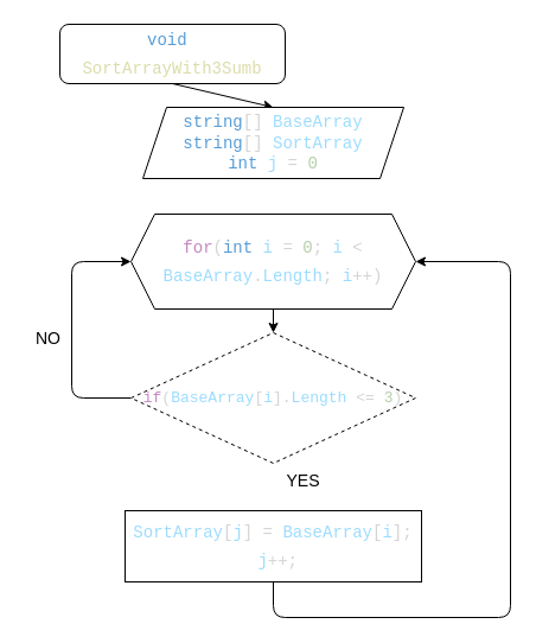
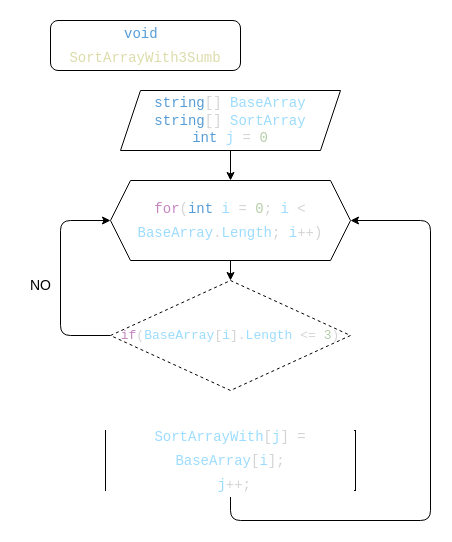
  <mxCell id="0" />
  <mxCell id="1" parent="0" />
- <mxCell id="2" style="edgeStyle=none;html=1;exitX=0.5;exitY=1;exitDx=0;exitDy=0;entryX=0.5;entryY=0;entryDx=0;entryDy=0;fontSize=14;" parent="1" source="3" target="11" edge="1"><mxGeometry relative="1" as="geometry" /></mxCell>
  <mxCell id="3" value="&lt;div style=&quot;color: rgb(212, 212, 212); font-family: Consolas, &amp;quot;Courier New&amp;quot;, monospace; font-size: 14px; line-height: 24px;&quot;&gt;&lt;span style=&quot;color: rgb(86, 156, 214);&quot;&gt;void&amp;nbsp;&lt;br&gt;&lt;/span&gt;&lt;span style=&quot;color: #dcdcaa;&quot;&gt;SortArrayWith3Sumb&lt;/span&gt;&lt;/div&gt;" style="rounded=1;whiteSpace=wrap;html=1;labelBackgroundColor=default;" parent="1" vertex="1"><mxGeometry x="50" y="20" width="190" height="50" as="geometry" /></mxCell>
  <mxCell id="4" style="edgeStyle=none;html=1;exitX=0.5;exitY=1;exitDx=0;exitDy=0;entryX=0.5;entryY=0;entryDx=0;entryDy=0;fontSize=14;" parent="1" source="5" target="7" edge="1"><mxGeometry relative="1" as="geometry" /></mxCell>
  <mxCell id="5" value="&lt;div style=&quot;color: rgb(212, 212, 212); font-family: Consolas, &amp;quot;Courier New&amp;quot;, monospace; font-size: 14px; line-height: 24px;&quot;&gt;&lt;span style=&quot;color: #c586c0;&quot;&gt;for&lt;/span&gt;(&lt;span style=&quot;color: #569cd6;&quot;&gt;int&lt;/span&gt; &lt;span style=&quot;color: #9cdcfe;&quot;&gt;i&lt;/span&gt; = &lt;span style=&quot;color: #b5cea8;&quot;&gt;0&lt;/span&gt;; &lt;span style=&quot;color: #9cdcfe;&quot;&gt;i&lt;/span&gt; &amp;lt; &lt;span style=&quot;color: #9cdcfe;&quot;&gt;BaseArray&lt;/span&gt;.&lt;span style=&quot;color: #9cdcfe;&quot;&gt;Length&lt;/span&gt;; &lt;span style=&quot;color: #9cdcfe;&quot;&gt;i&lt;/span&gt;++)&lt;/div&gt;" style="shape=hexagon;perimeter=hexagonPerimeter2;whiteSpace=wrap;html=1;fixedSize=1;labelBackgroundColor=none;" parent="1" vertex="1"><mxGeometry x="110" y="180" width="240" height="80" as="geometry" /></mxCell>
  <mxCell id="6" style="edgeStyle=none;html=1;exitX=0;exitY=0.5;exitDx=0;exitDy=0;entryX=0;entryY=0.5;entryDx=0;entryDy=0;fontSize=14;" parent="1" source="7" target="5" edge="1"><mxGeometry relative="1" as="geometry"><Array as="points"><mxPoint x="60" y="335" /><mxPoint x="60" y="220" /></Array></mxGeometry></mxCell>
  <mxCell id="7" value="&lt;div style=&quot;color: rgb(212, 212, 212); font-family: Consolas, &amp;quot;Courier New&amp;quot;, monospace; font-size: 13px; line-height: 24px;&quot;&gt;&lt;span style=&quot;color: #c586c0;&quot;&gt;if&lt;/span&gt;(&lt;span style=&quot;color: #9cdcfe;&quot;&gt;BaseArray&lt;/span&gt;[&lt;span style=&quot;color: #9cdcfe;&quot;&gt;i&lt;/span&gt;].&lt;span style=&quot;color: #9cdcfe;&quot;&gt;Length&lt;/span&gt; &amp;lt;= &lt;span style=&quot;color: #b5cea8;&quot;&gt;3&lt;/span&gt;)&lt;/div&gt;" style="rhombus;whiteSpace=wrap;html=1;labelBackgroundColor=none;dashed=1;" parent="1" vertex="1"><mxGeometry x="110" y="280" width="240" height="110" as="geometry" /></mxCell>
  <mxCell id="8" style="edgeStyle=none;html=1;exitX=0.5;exitY=1;exitDx=0;exitDy=0;entryX=1;entryY=0.5;entryDx=0;entryDy=0;fontSize=14;" parent="1" source="9" target="5" edge="1"><mxGeometry relative="1" as="geometry"><Array as="points"><mxPoint x="230" y="520" /><mxPoint x="430" y="520" /><mxPoint x="430" y="220" /></Array></mxGeometry></mxCell>
- <mxCell id="9" value="&lt;div style=&quot;color: rgb(212, 212, 212); font-family: Consolas, &amp;quot;Courier New&amp;quot;, monospace; font-size: 14px; line-height: 24px;&quot;&gt;&lt;div&gt;&lt;span style=&quot;color: #9cdcfe;&quot;&gt;SortArray&lt;/span&gt;[&lt;span style=&quot;color: #9cdcfe;&quot;&gt;j&lt;/span&gt;] = &lt;span style=&quot;color: #9cdcfe;&quot;&gt;BaseArray&lt;/span&gt;[&lt;span style=&quot;color: #9cdcfe;&quot;&gt;i&lt;/span&gt;];&lt;/div&gt;&lt;div&gt;&amp;nbsp;&lt;span style=&quot;color: rgb(156, 220, 254);&quot;&gt;j&lt;/span&gt;++;&lt;/div&gt;&lt;/div&gt;" style="rounded=0;whiteSpace=wrap;html=1;labelBackgroundColor=default;" parent="1" vertex="1"><mxGeometry x="105" y="430" width="250" height="60" as="geometry" /></mxCell>
+ <mxCell id="9" value="&lt;div style=&quot;color: rgb(212, 212, 212); font-family: Consolas, &amp;quot;Courier New&amp;quot;, monospace; font-size: 14px; line-height: 24px;&quot;&gt;&lt;div&gt;&lt;span style=&quot;color: #9cdcfe;&quot;&gt;SortArrayWith&lt;/span&gt;[&lt;span style=&quot;color: #9cdcfe;&quot;&gt;j&lt;/span&gt;] = &lt;span style=&quot;color: #9cdcfe;&quot;&gt;BaseArray&lt;/span&gt;[&lt;span style=&quot;color: #9cdcfe;&quot;&gt;i&lt;/span&gt;];&lt;/div&gt;&lt;div&gt;&amp;nbsp;&lt;span style=&quot;color: rgb(156, 220, 254);&quot;&gt;j&lt;/span&gt;++;&lt;/div&gt;&lt;/div&gt;" style="rounded=0;whiteSpace=wrap;html=1;labelBackgroundColor=default;" parent="1" vertex="1"><mxGeometry x="105" y="430" width="250" height="60" as="geometry" /></mxCell>
+ <mxCell id="10" style="edgeStyle=none;html=1;exitX=0.5;exitY=1;exitDx=0;exitDy=0;entryX=0.5;entryY=0;entryDx=0;entryDy=0;fontSize=14;" parent="1" source="11" target="5" edge="1"><mxGeometry relative="1" as="geometry" /></mxCell>
  <mxCell id="11" value="&lt;span style=&quot;font-family: Consolas, &amp;quot;Courier New&amp;quot;, monospace; color: rgb(86, 156, 214);&quot;&gt;string&lt;/span&gt;&lt;span style=&quot;color: rgb(212, 212, 212); font-family: Consolas, &amp;quot;Courier New&amp;quot;, monospace;&quot;&gt;[]&amp;nbsp;&lt;/span&gt;&lt;span style=&quot;font-family: Consolas, &amp;quot;Courier New&amp;quot;, monospace; color: rgb(156, 220, 254);&quot;&gt;BaseArray&lt;br&gt;&lt;/span&gt;&lt;font style=&quot;font-size: 14px;&quot;&gt;&lt;span style=&quot;font-family: Consolas, &amp;quot;Courier New&amp;quot;, monospace; color: rgb(86, 156, 214);&quot;&gt;string&lt;/span&gt;&lt;span style=&quot;color: rgb(212, 212, 212); font-family: Consolas, &amp;quot;Courier New&amp;quot;, monospace;&quot;&gt;[] &lt;/span&gt;&lt;span style=&quot;font-family: Consolas, &amp;quot;Courier New&amp;quot;, monospace; color: rgb(156, 220, 254);&quot;&gt;SortArray&lt;br&gt;&lt;/span&gt;&lt;/font&gt;&lt;span style=&quot;font-family: Consolas, &amp;quot;Courier New&amp;quot;, monospace; color: rgb(86, 156, 214);&quot;&gt;int&lt;/span&gt;&lt;span style=&quot;color: rgb(212, 212, 212); font-family: Consolas, &amp;quot;Courier New&amp;quot;, monospace;&quot;&gt;&amp;nbsp;&lt;/span&gt;&lt;span style=&quot;font-family: Consolas, &amp;quot;Courier New&amp;quot;, monospace; color: rgb(156, 220, 254);&quot;&gt;j&lt;/span&gt;&lt;span style=&quot;color: rgb(212, 212, 212); font-family: Consolas, &amp;quot;Courier New&amp;quot;, monospace;&quot;&gt;&amp;nbsp;=&amp;nbsp;&lt;/span&gt;&lt;span style=&quot;font-family: Consolas, &amp;quot;Courier New&amp;quot;, monospace; color: rgb(181, 206, 168);&quot;&gt;0&lt;/span&gt;" style="shape=parallelogram;perimeter=parallelogramPerimeter;whiteSpace=wrap;html=1;fixedSize=1;fontSize=14;fillColor=default;" parent="1" vertex="1"><mxGeometry x="120" y="90" width="220" height="60" as="geometry" /></mxCell>
  <mxCell id="12" value="NO" style="text;html=1;align=center;verticalAlign=middle;resizable=0;points=[];autosize=1;strokeColor=none;fillColor=none;fontSize=14;" parent="1" vertex="1"><mxGeometry x="20" y="270" width="40" height="30" as="geometry" /></mxCell>
- <mxCell id="13" value="YES" style="text;html=1;align=center;verticalAlign=middle;resizable=0;points=[];autosize=1;strokeColor=none;fillColor=none;fontSize=14;" parent="1" vertex="1"><mxGeometry x="230" y="390" width="50" height="30" as="geometry" /></mxCell>
